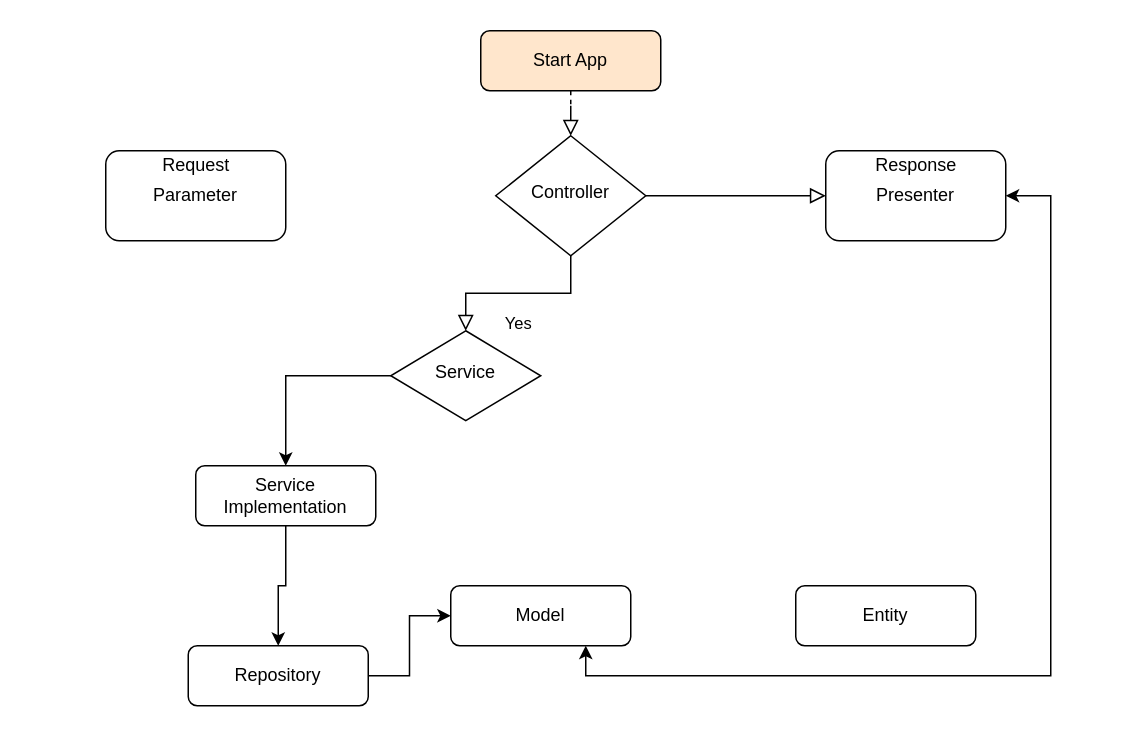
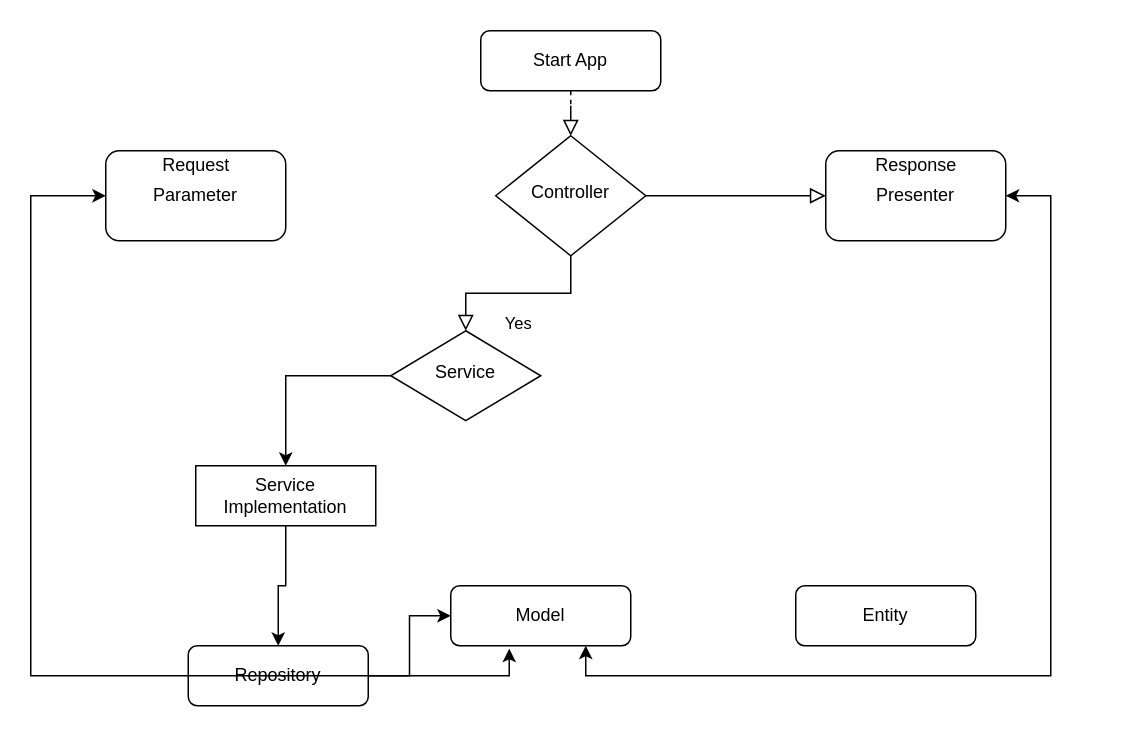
  <mxCell id="0" />
  <mxCell id="1" parent="0" />
  <mxCell id="2" value="" style="rounded=0;html=1;jettySize=auto;orthogonalLoop=1;fontSize=11;endArrow=block;endFill=0;endSize=8;strokeWidth=1;shadow=0;labelBackgroundColor=none;edgeStyle=orthogonalEdgeStyle;dashed=1;" parent="1" source="3" target="6" edge="1"><mxGeometry relative="1" as="geometry" /></mxCell>
- <mxCell id="3" value="Start App" style="rounded=1;whiteSpace=wrap;html=1;fontSize=12;glass=0;strokeWidth=1;shadow=0;fillColor=#ffe6cc;" parent="1" vertex="1"><mxGeometry x="320" y="20" width="120" height="40" as="geometry" /></mxCell>
+ <mxCell id="3" value="Start App" style="rounded=1;whiteSpace=wrap;html=1;fontSize=12;glass=0;strokeWidth=1;shadow=0;" parent="1" vertex="1"><mxGeometry x="320" y="20" width="120" height="40" as="geometry" /></mxCell>
  <mxCell id="4" value="Yes" style="rounded=0;html=1;jettySize=auto;orthogonalLoop=1;fontSize=11;endArrow=block;endFill=0;endSize=8;strokeWidth=1;shadow=0;labelBackgroundColor=none;edgeStyle=orthogonalEdgeStyle;" parent="1" source="6" target="9" edge="1"><mxGeometry y="20" relative="1" as="geometry"><mxPoint as="offset" /></mxGeometry></mxCell>
  <mxCell id="5" value="&lt;div&gt;&lt;br&gt;&lt;/div&gt;" style="edgeStyle=orthogonalEdgeStyle;rounded=0;html=1;jettySize=auto;orthogonalLoop=1;fontSize=11;endArrow=block;endFill=0;endSize=8;strokeWidth=1;shadow=0;labelBackgroundColor=none;" parent="1" source="6" target="7" edge="1"><mxGeometry y="10" relative="1" as="geometry"><mxPoint as="offset" /></mxGeometry></mxCell>
  <mxCell id="6" value="Controller" style="rhombus;whiteSpace=wrap;html=1;shadow=0;fontFamily=Helvetica;fontSize=12;align=center;strokeWidth=1;spacing=6;spacingTop=-4;" parent="1" vertex="1"><mxGeometry x="330" y="90" width="100" height="80" as="geometry" /></mxCell>
  <mxCell id="7" value="&lt;div&gt;Presenter&lt;/div&gt;" style="rounded=1;whiteSpace=wrap;html=1;fontSize=12;glass=0;strokeWidth=1;shadow=0;" parent="1" vertex="1"><mxGeometry x="550" y="100" width="120" height="60" as="geometry" /></mxCell>
  <mxCell id="8" style="edgeStyle=orthogonalEdgeStyle;rounded=0;orthogonalLoop=1;jettySize=auto;html=1;entryX=0.5;entryY=0;entryDx=0;entryDy=0;" edge="1" parent="1" source="9" target="11"><mxGeometry relative="1" as="geometry" /></mxCell>
  <mxCell id="9" value="&lt;div&gt;Service&lt;/div&gt;" style="rhombus;whiteSpace=wrap;html=1;shadow=0;fontFamily=Helvetica;fontSize=12;align=center;strokeWidth=1;spacing=6;spacingTop=-4;" parent="1" vertex="1"><mxGeometry x="260" y="220" width="100" height="60" as="geometry" /></mxCell>
  <mxCell id="10" value="" style="edgeStyle=orthogonalEdgeStyle;rounded=0;orthogonalLoop=1;jettySize=auto;html=1;" edge="1" parent="1" source="11" target="16"><mxGeometry relative="1" as="geometry" /></mxCell>
- <mxCell id="11" value="&lt;div&gt;Service Implementation&lt;/div&gt;" style="rounded=1;whiteSpace=wrap;html=1;fontSize=12;glass=0;strokeWidth=1;shadow=0;" parent="1" vertex="1"><mxGeometry x="130" y="310" width="120" height="40" as="geometry" /></mxCell>
+ <mxCell id="11" value="&lt;div&gt;Service Implementation&lt;/div&gt;" style="whiteSpace=wrap;html=1;fontSize=12;glass=0;strokeWidth=1;shadow=0;rounded=0;" parent="1" vertex="1"><mxGeometry x="130" y="310" width="120" height="40" as="geometry" /></mxCell>
  <mxCell id="12" value="Parameter" style="rounded=1;whiteSpace=wrap;html=1;" parent="1" vertex="1"><mxGeometry x="70" y="100" width="120" height="60" as="geometry" /></mxCell>
  <mxCell id="13" value="&lt;div&gt;Request&lt;/div&gt;" style="text;html=1;align=center;verticalAlign=middle;resizable=0;points=[];autosize=1;strokeColor=none;fillColor=none;" vertex="1" parent="1"><mxGeometry x="100" y="100" width="60" height="20" as="geometry" /></mxCell>
  <mxCell id="14" value="Response" style="text;html=1;align=center;verticalAlign=middle;resizable=0;points=[];autosize=1;strokeColor=none;fillColor=none;" vertex="1" parent="1"><mxGeometry x="575" y="100" width="70" height="20" as="geometry" /></mxCell>
  <mxCell id="15" value="" style="edgeStyle=orthogonalEdgeStyle;rounded=0;orthogonalLoop=1;jettySize=auto;html=1;" edge="1" parent="1" source="16" target="17"><mxGeometry relative="1" as="geometry" /></mxCell>
  <mxCell id="16" value="&lt;div&gt;Repository&lt;/div&gt;" style="rounded=1;whiteSpace=wrap;html=1;fontSize=12;glass=0;strokeWidth=1;shadow=0;" vertex="1" parent="1"><mxGeometry x="125" y="430" width="120" height="40" as="geometry" /></mxCell>
  <mxCell id="17" value="&lt;div&gt;Model&lt;/div&gt;" style="rounded=1;whiteSpace=wrap;html=1;fontSize=12;glass=0;strokeWidth=1;shadow=0;" vertex="1" parent="1"><mxGeometry x="300" y="390" width="120" height="40" as="geometry" /></mxCell>
  <mxCell id="18" value="&lt;div&gt;Entity&lt;/div&gt;" style="rounded=1;whiteSpace=wrap;html=1;fontSize=12;glass=0;strokeWidth=1;shadow=0;" vertex="1" parent="1"><mxGeometry x="530" y="390" width="120" height="40" as="geometry" /></mxCell>
  <mxCell id="19" value="" style="endArrow=classic;startArrow=classic;html=1;rounded=1;entryX=1;entryY=0.5;entryDx=0;entryDy=0;strokeColor=none;exitX=0.65;exitY=1.1;exitDx=0;exitDy=0;exitPerimeter=0;" edge="1" parent="1" source="17" target="7"><mxGeometry width="50" height="50" relative="1" as="geometry"><mxPoint x="380" y="470" as="sourcePoint" /><mxPoint x="760" y="170" as="targetPoint" /><Array as="points"><mxPoint x="378" y="450" /><mxPoint x="730" y="470" /><mxPoint x="730" y="130" /></Array></mxGeometry></mxCell>
  <mxCell id="20" value="" style="endArrow=classic;startArrow=classic;html=1;rounded=0;entryX=0.75;entryY=1;entryDx=0;entryDy=0;" edge="1" parent="1" target="17"><mxGeometry width="50" height="50" relative="1" as="geometry"><mxPoint x="670" y="130" as="sourcePoint" /><mxPoint x="440" y="220" as="targetPoint" /><Array as="points"><mxPoint x="700" y="130" /><mxPoint x="700" y="450" /><mxPoint x="390" y="450" /></Array></mxGeometry></mxCell>
+ <mxCell id="21" value="" style="endArrow=classic;startArrow=classic;html=1;rounded=0;sketch=0;entryX=0;entryY=0.5;entryDx=0;entryDy=0;exitX=0.325;exitY=1.05;exitDx=0;exitDy=0;exitPerimeter=0;" edge="1" parent="1" source="17" target="12"><mxGeometry width="50" height="50" relative="1" as="geometry"><mxPoint x="390" y="270" as="sourcePoint" /><mxPoint x="20" y="130" as="targetPoint" /><Array as="points"><mxPoint x="339" y="450" /><mxPoint x="20" y="450" /><mxPoint x="20" y="250" /><mxPoint x="20" y="130" /></Array></mxGeometry></mxCell>
